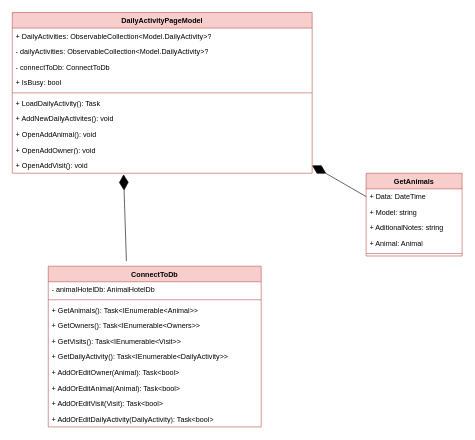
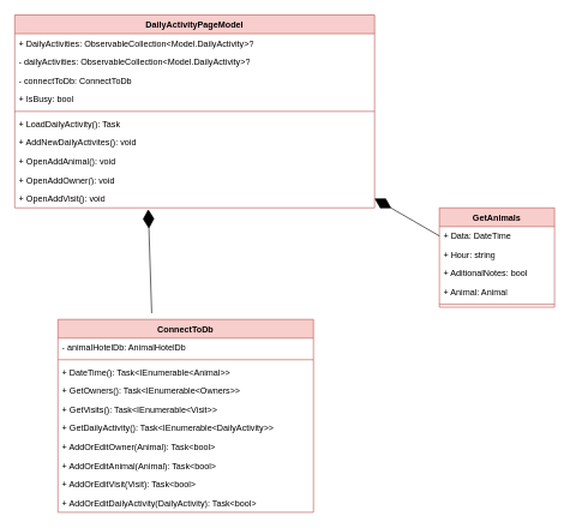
  <mxCell id="0" />
  <mxCell id="1" parent="0" />
  <mxCell id="2" value="DailyActivityPageModel" style="swimlane;fontStyle=1;align=center;verticalAlign=top;childLayout=stackLayout;horizontal=1;startSize=26;horizontalStack=0;resizeParent=1;resizeParentMax=0;resizeLast=0;collapsible=1;marginBottom=0;whiteSpace=wrap;html=1;fillColor=#f8cecc;strokeColor=#b85450;" vertex="1" parent="1"><mxGeometry x="20" y="20" width="500" height="268" as="geometry" /></mxCell>
  <mxCell id="3" value="+ DailyActivities: ObservableCollection&amp;lt;Model.DailyActivity&amp;gt;?" style="text;strokeColor=none;fillColor=none;align=left;verticalAlign=top;spacingLeft=4;spacingRight=4;overflow=hidden;rotatable=0;points=[[0,0.5],[1,0.5]];portConstraint=eastwest;whiteSpace=wrap;html=1;" vertex="1" parent="2"><mxGeometry y="26" width="500" height="26" as="geometry" /></mxCell>
  <mxCell id="4" value="- dailyActivities: ObservableCollection&amp;lt;Model.DailyActivity&amp;gt;?" style="text;strokeColor=none;fillColor=none;align=left;verticalAlign=top;spacingLeft=4;spacingRight=4;overflow=hidden;rotatable=0;points=[[0,0.5],[1,0.5]];portConstraint=eastwest;whiteSpace=wrap;html=1;" vertex="1" parent="2"><mxGeometry y="52" width="500" height="26" as="geometry" /></mxCell>
  <mxCell id="5" value="- connectToDb:&amp;nbsp;ConnectToDb&amp;nbsp;" style="text;strokeColor=none;fillColor=none;align=left;verticalAlign=top;spacingLeft=4;spacingRight=4;overflow=hidden;rotatable=0;points=[[0,0.5],[1,0.5]];portConstraint=eastwest;whiteSpace=wrap;html=1;" vertex="1" parent="2"><mxGeometry y="78" width="500" height="26" as="geometry" /></mxCell>
  <mxCell id="6" value="+ IsBusy: bool" style="text;strokeColor=none;fillColor=none;align=left;verticalAlign=top;spacingLeft=4;spacingRight=4;overflow=hidden;rotatable=0;points=[[0,0.5],[1,0.5]];portConstraint=eastwest;whiteSpace=wrap;html=1;" vertex="1" parent="2"><mxGeometry y="104" width="500" height="26" as="geometry" /></mxCell>
  <mxCell id="7" value="" style="line;strokeWidth=1;fillColor=none;align=left;verticalAlign=middle;spacingTop=-1;spacingLeft=3;spacingRight=3;rotatable=0;labelPosition=right;points=[];portConstraint=eastwest;strokeColor=inherit;" vertex="1" parent="2"><mxGeometry y="130" width="500" height="8" as="geometry" /></mxCell>
  <mxCell id="8" value="+ LoadDailyActivity(): Task" style="text;strokeColor=none;fillColor=none;align=left;verticalAlign=top;spacingLeft=4;spacingRight=4;overflow=hidden;rotatable=0;points=[[0,0.5],[1,0.5]];portConstraint=eastwest;whiteSpace=wrap;html=1;" vertex="1" parent="2"><mxGeometry y="138" width="500" height="26" as="geometry" /></mxCell>
  <mxCell id="9" value="+ AddNewDailyActivites(): void&lt;span style=&quot;color: rgba(0, 0, 0, 0); font-family: monospace; font-size: 0px; text-wrap: nowrap;&quot;&gt;%3CmxGraphModel%3E%3Croot%3E%3CmxCell%20id%3D%220%22%2F%3E%3CmxCell%20id%3D%221%22%20parent%3D%220%22%2F%3E%3CmxCell%20id%3D%222%22%20value%3D%22%2B%20LoadDailyActivity()%3A%20Task%22%20style%3D%22text%3BstrokeColor%3Dnone%3BfillColor%3Dnone%3Balign%3Dleft%3BverticalAlign%3Dtop%3BspacingLeft%3D4%3BspacingRight%3D4%3Boverflow%3Dhidden%3Brotatable%3D0%3Bpoints%3D%5B%5B0%2C0.5%5D%2C%5B1%2C0.5%5D%5D%3BportConstraint%3Deastwest%3BwhiteSpace%3Dwrap%3Bhtml%3D1%3B%22%20vertex%3D%221%22%20parent%3D%221%22%3E%3CmxGeometry%20x%3D%2270%22%20y%3D%22448%22%20width%3D%22500%22%20height%3D%2226%22%20as%3D%22geometry%22%2F%3E%3C%2FmxCell%3E%3C%2Froot%3E%3C%2FmxGraphModel%3E&lt;/span&gt;" style="text;strokeColor=none;fillColor=none;align=left;verticalAlign=top;spacingLeft=4;spacingRight=4;overflow=hidden;rotatable=0;points=[[0,0.5],[1,0.5]];portConstraint=eastwest;whiteSpace=wrap;html=1;" vertex="1" parent="2"><mxGeometry y="164" width="500" height="26" as="geometry" /></mxCell>
  <mxCell id="10" value="+ OpenAddAnimal(): void&lt;span style=&quot;color: rgba(0, 0, 0, 0); font-family: monospace; font-size: 0px; text-wrap: nowrap;&quot;&gt;%3CmxGraphModel%3E%3Croot%3E%3CmxCell%20id%3D%220%22%2F%3E%3CmxCell%20id%3D%221%22%20parent%3D%220%22%2F%3E%3CmxCell%20id%3D%222%22%20value%3D%22%2B%20LoadDailyActivity()%3A%20Task%22%20style%3D%22text%3BstrokeColor%3Dnone%3BfillColor%3Dnone%3Balign%3Dleft%3BverticalAlign%3Dtop%3BspacingLeft%3D4%3BspacingRight%3D4%3Boverflow%3Dhidden%3Brotatable%3D0%3Bpoints%3D%5B%5B0%2C0.5%5D%2C%5B1%2C0.5%5D%5D%3BportConstraint%3Deastwest%3BwhiteSpace%3Dwrap%3Bhtml%3D1%3B%22%20vertex%3D%221%22%20parent%3D%221%22%3E%3CmxGeometry%20x%3D%2270%22%20y%3D%22448%22%20width%3D%22500%22%20height%3D%2226%22%20as%3D%22geometry%22%2F%3E%3C%2FmxCell%3E%3C%2Froot%3E%3C%2FmxGraphModel%3E&lt;/span&gt;" style="text;strokeColor=none;fillColor=none;align=left;verticalAlign=top;spacingLeft=4;spacingRight=4;overflow=hidden;rotatable=0;points=[[0,0.5],[1,0.5]];portConstraint=eastwest;whiteSpace=wrap;html=1;" vertex="1" parent="2"><mxGeometry y="190" width="500" height="26" as="geometry" /></mxCell>
  <mxCell id="11" value="+ OpenAddOwner(): void&lt;span style=&quot;color: rgba(0, 0, 0, 0); font-family: monospace; font-size: 0px; text-wrap: nowrap;&quot;&gt;%3CmxGraphModel%3E%3Croot%3E%3CmxCell%20id%3D%220%22%2F%3E%3CmxCell%20id%3D%221%22%20parent%3D%220%22%2F%3E%3CmxCell%20id%3D%222%22%20value%3D%22%2B%20LoadDailyActivity()%3A%20Task%22%20style%3D%22text%3BstrokeColor%3Dnone%3BfillColor%3Dnone%3Balign%3Dleft%3BverticalAlign%3Dtop%3BspacingLeft%3D4%3BspacingRight%3D4%3Boverflow%3Dhidden%3Brotatable%3D0%3Bpoints%3D%5B%5B0%2C0.5%5D%2C%5B1%2C0.5%5D%5D%3BportConstraint%3Deastwest%3BwhiteSpace%3Dwrap%3Bhtml%3D1%3B%22%20vertex%3D%221%22%20parent%3D%221%22%3E%3CmxGeometry%20x%3D%2270%22%20y%3D%22448%22%20width%3D%22500%22%20height%3D%2226%22%20as%3D%22geometry%22%2F%3E%3C%2FmxCell%3E%3C%2Froot%3E%3C%2FmxGraphModel%3E&lt;/span&gt;" style="text;strokeColor=none;fillColor=none;align=left;verticalAlign=top;spacingLeft=4;spacingRight=4;overflow=hidden;rotatable=0;points=[[0,0.5],[1,0.5]];portConstraint=eastwest;whiteSpace=wrap;html=1;" vertex="1" parent="2"><mxGeometry y="216" width="500" height="26" as="geometry" /></mxCell>
  <mxCell id="12" value="+ OpenAddVisit(): void&lt;span style=&quot;color: rgba(0, 0, 0, 0); font-family: monospace; font-size: 0px; text-wrap: nowrap;&quot;&gt;%3CmxGraphModel%3E%3Croot%3E%3CmxCell%20id%3D%220%22%2F%3E%3CmxCell%20id%3D%221%22%20parent%3D%220%22%2F%3E%3CmxCell%20id%3D%222%22%20value%3D%22%2B%20LoadDailyActivity()%3A%20Task%22%20style%3D%22text%3BstrokeColor%3Dnone%3BfillColor%3Dnone%3Balign%3Dleft%3BverticalAlign%3Dtop%3BspacingLeft%3D4%3BspacingRight%3D4%3Boverflow%3Dhidden%3Brotatable%3D0%3Bpoints%3D%5B%5B0%2C0.5%5D%2C%5B1%2C0.5%5D%5D%3BportConstraint%3Deastwest%3BwhiteSpace%3Dwrap%3Bhtml%3D1%3B%22%20vertex%3D%221%22%20parent%3D%221%22%3E%3CmxGeometry%20x%3D%2270%22%20y%3D%22448%22%20width%3D%22500%22%20height%3D%2226%22%20as%3D%22geometry%22%2F%3E%3C%2FmxCell%3E%3C%2Froot%3E%3C%2FmxGraphModel%3E&lt;/span&gt;" style="text;strokeColor=none;fillColor=none;align=left;verticalAlign=top;spacingLeft=4;spacingRight=4;overflow=hidden;rotatable=0;points=[[0,0.5],[1,0.5]];portConstraint=eastwest;whiteSpace=wrap;html=1;" vertex="1" parent="2"><mxGeometry y="242" width="500" height="26" as="geometry" /></mxCell>
  <mxCell id="13" value="GetAnimals" style="swimlane;fontStyle=1;align=center;verticalAlign=top;childLayout=stackLayout;horizontal=1;startSize=26;horizontalStack=0;resizeParent=1;resizeParentMax=0;resizeLast=0;collapsible=1;marginBottom=0;whiteSpace=wrap;html=1;fillColor=#f8cecc;strokeColor=#b85450;" vertex="1" parent="1"><mxGeometry x="610" y="288" width="160" height="138" as="geometry" /></mxCell>
  <mxCell id="14" value="+ Data: DateTime" style="text;strokeColor=none;fillColor=none;align=left;verticalAlign=top;spacingLeft=4;spacingRight=4;overflow=hidden;rotatable=0;points=[[0,0.5],[1,0.5]];portConstraint=eastwest;whiteSpace=wrap;html=1;" vertex="1" parent="13"><mxGeometry y="26" width="160" height="26" as="geometry" /></mxCell>
- <mxCell id="15" value="+ Model: string" style="text;strokeColor=none;fillColor=none;align=left;verticalAlign=top;spacingLeft=4;spacingRight=4;overflow=hidden;rotatable=0;points=[[0,0.5],[1,0.5]];portConstraint=eastwest;whiteSpace=wrap;html=1;" vertex="1" parent="13"><mxGeometry y="52" width="160" height="26" as="geometry" /></mxCell>
- <mxCell id="16" value="+ AditionalNotes: string" style="text;strokeColor=none;fillColor=none;align=left;verticalAlign=top;spacingLeft=4;spacingRight=4;overflow=hidden;rotatable=0;points=[[0,0.5],[1,0.5]];portConstraint=eastwest;whiteSpace=wrap;html=1;" vertex="1" parent="13"><mxGeometry y="78" width="160" height="26" as="geometry" /></mxCell>
+ <mxCell id="15" value="+ Hour: string" style="text;strokeColor=none;fillColor=none;align=left;verticalAlign=top;spacingLeft=4;spacingRight=4;overflow=hidden;rotatable=0;points=[[0,0.5],[1,0.5]];portConstraint=eastwest;whiteSpace=wrap;html=1;" vertex="1" parent="13"><mxGeometry y="52" width="160" height="26" as="geometry" /></mxCell>
+ <mxCell id="16" value="+ AditionalNotes: bool" style="text;strokeColor=none;fillColor=none;align=left;verticalAlign=top;spacingLeft=4;spacingRight=4;overflow=hidden;rotatable=0;points=[[0,0.5],[1,0.5]];portConstraint=eastwest;whiteSpace=wrap;html=1;" vertex="1" parent="13"><mxGeometry y="78" width="160" height="26" as="geometry" /></mxCell>
  <mxCell id="17" value="+ Animal: Animal" style="text;strokeColor=none;fillColor=none;align=left;verticalAlign=top;spacingLeft=4;spacingRight=4;overflow=hidden;rotatable=0;points=[[0,0.5],[1,0.5]];portConstraint=eastwest;whiteSpace=wrap;html=1;" vertex="1" parent="13"><mxGeometry y="104" width="160" height="26" as="geometry" /></mxCell>
  <mxCell id="18" value="" style="line;strokeWidth=1;fillColor=none;align=left;verticalAlign=middle;spacingTop=-1;spacingLeft=3;spacingRight=3;rotatable=0;labelPosition=right;points=[];portConstraint=eastwest;strokeColor=inherit;" vertex="1" parent="13"><mxGeometry y="130" width="160" height="8" as="geometry" /></mxCell>
  <mxCell id="19" value="ConnectToDb" style="swimlane;fontStyle=1;align=center;verticalAlign=top;childLayout=stackLayout;horizontal=1;startSize=26;horizontalStack=0;resizeParent=1;resizeParentMax=0;resizeLast=0;collapsible=1;marginBottom=0;whiteSpace=wrap;html=1;fillColor=#f8cecc;strokeColor=#b85450;" vertex="1" parent="1"><mxGeometry x="80" y="443" width="355" height="268" as="geometry" /></mxCell>
  <mxCell id="20" value="- animalHotelDb: AnimalHotelDb" style="text;strokeColor=none;fillColor=none;align=left;verticalAlign=top;spacingLeft=4;spacingRight=4;overflow=hidden;rotatable=0;points=[[0,0.5],[1,0.5]];portConstraint=eastwest;whiteSpace=wrap;html=1;" vertex="1" parent="19"><mxGeometry y="26" width="355" height="26" as="geometry" /></mxCell>
  <mxCell id="21" value="" style="line;strokeWidth=1;fillColor=none;align=left;verticalAlign=middle;spacingTop=-1;spacingLeft=3;spacingRight=3;rotatable=0;labelPosition=right;points=[];portConstraint=eastwest;strokeColor=inherit;" vertex="1" parent="19"><mxGeometry y="52" width="355" height="8" as="geometry" /></mxCell>
- <mxCell id="22" value="+ GetAnimals(): Task&amp;lt;IEnumerable&amp;lt;Animal&amp;gt;&amp;gt;" style="text;strokeColor=none;fillColor=none;align=left;verticalAlign=top;spacingLeft=4;spacingRight=4;overflow=hidden;rotatable=0;points=[[0,0.5],[1,0.5]];portConstraint=eastwest;whiteSpace=wrap;html=1;" vertex="1" parent="19"><mxGeometry y="60" width="355" height="26" as="geometry" /></mxCell>
+ <mxCell id="22" value="+ DateTime(): Task&amp;lt;IEnumerable&amp;lt;Animal&amp;gt;&amp;gt;" style="text;strokeColor=none;fillColor=none;align=left;verticalAlign=top;spacingLeft=4;spacingRight=4;overflow=hidden;rotatable=0;points=[[0,0.5],[1,0.5]];portConstraint=eastwest;whiteSpace=wrap;html=1;" vertex="1" parent="19"><mxGeometry y="60" width="355" height="26" as="geometry" /></mxCell>
  <mxCell id="23" value="+ GetOwners(): Task&amp;lt;IEnumerable&amp;lt;Owners&amp;gt;&amp;gt;" style="text;strokeColor=none;fillColor=none;align=left;verticalAlign=top;spacingLeft=4;spacingRight=4;overflow=hidden;rotatable=0;points=[[0,0.5],[1,0.5]];portConstraint=eastwest;whiteSpace=wrap;html=1;" vertex="1" parent="19"><mxGeometry y="86" width="355" height="26" as="geometry" /></mxCell>
  <mxCell id="24" value="+ GetVisits(): Task&amp;lt;IEnumerable&amp;lt;Visit&amp;gt;&amp;gt;" style="text;strokeColor=none;fillColor=none;align=left;verticalAlign=top;spacingLeft=4;spacingRight=4;overflow=hidden;rotatable=0;points=[[0,0.5],[1,0.5]];portConstraint=eastwest;whiteSpace=wrap;html=1;" vertex="1" parent="19"><mxGeometry y="112" width="355" height="26" as="geometry" /></mxCell>
  <mxCell id="25" value="+ GetDailyActivity(): Task&amp;lt;IEnumerable&amp;lt;DailyActivity&amp;gt;&amp;gt;" style="text;strokeColor=none;fillColor=none;align=left;verticalAlign=top;spacingLeft=4;spacingRight=4;overflow=hidden;rotatable=0;points=[[0,0.5],[1,0.5]];portConstraint=eastwest;whiteSpace=wrap;html=1;" vertex="1" parent="19"><mxGeometry y="138" width="355" height="26" as="geometry" /></mxCell>
  <mxCell id="26" value="+ AddOrEditOwner(Animal): Task&amp;lt;bool&amp;gt;" style="text;strokeColor=none;fillColor=none;align=left;verticalAlign=top;spacingLeft=4;spacingRight=4;overflow=hidden;rotatable=0;points=[[0,0.5],[1,0.5]];portConstraint=eastwest;whiteSpace=wrap;html=1;" vertex="1" parent="19"><mxGeometry y="164" width="355" height="26" as="geometry" /></mxCell>
  <mxCell id="27" value="+ AddOrEditAnimal(Animal): Task&amp;lt;bool&amp;gt;" style="text;strokeColor=none;fillColor=none;align=left;verticalAlign=top;spacingLeft=4;spacingRight=4;overflow=hidden;rotatable=0;points=[[0,0.5],[1,0.5]];portConstraint=eastwest;whiteSpace=wrap;html=1;" vertex="1" parent="19"><mxGeometry y="190" width="355" height="26" as="geometry" /></mxCell>
  <mxCell id="28" value="+ AddOrEditVisit(Visit): Task&amp;lt;bool&amp;gt;" style="text;strokeColor=none;fillColor=none;align=left;verticalAlign=top;spacingLeft=4;spacingRight=4;overflow=hidden;rotatable=0;points=[[0,0.5],[1,0.5]];portConstraint=eastwest;whiteSpace=wrap;html=1;" vertex="1" parent="19"><mxGeometry y="216" width="355" height="26" as="geometry" /></mxCell>
  <mxCell id="29" value="+ AddOrEditDailyActivity(DailyActivity): Task&amp;lt;bool&amp;gt;" style="text;strokeColor=none;fillColor=none;align=left;verticalAlign=top;spacingLeft=4;spacingRight=4;overflow=hidden;rotatable=0;points=[[0,0.5],[1,0.5]];portConstraint=eastwest;whiteSpace=wrap;html=1;" vertex="1" parent="19"><mxGeometry y="242" width="355" height="26" as="geometry" /></mxCell>
  <mxCell id="30" value="" style="endArrow=diamondThin;endFill=1;endSize=24;html=1;rounded=0;entryX=0.371;entryY=1.074;entryDx=0;entryDy=0;entryPerimeter=0;exitX=0.367;exitY=-0.032;exitDx=0;exitDy=0;exitPerimeter=0;" edge="1" parent="1" source="19" target="12"><mxGeometry width="160" relative="1" as="geometry"><mxPoint x="200" y="358" as="sourcePoint" /><mxPoint x="360" y="358" as="targetPoint" /></mxGeometry></mxCell>
  <mxCell id="31" value="" style="endArrow=diamondThin;endFill=1;endSize=24;html=1;rounded=0;entryX=1;entryY=0.5;entryDx=0;entryDy=0;exitX=0;exitY=0.5;exitDx=0;exitDy=0;" edge="1" parent="1" source="14" target="12"><mxGeometry width="160" relative="1" as="geometry"><mxPoint x="220" y="444" as="sourcePoint" /><mxPoint x="216" y="300" as="targetPoint" /></mxGeometry></mxCell>
